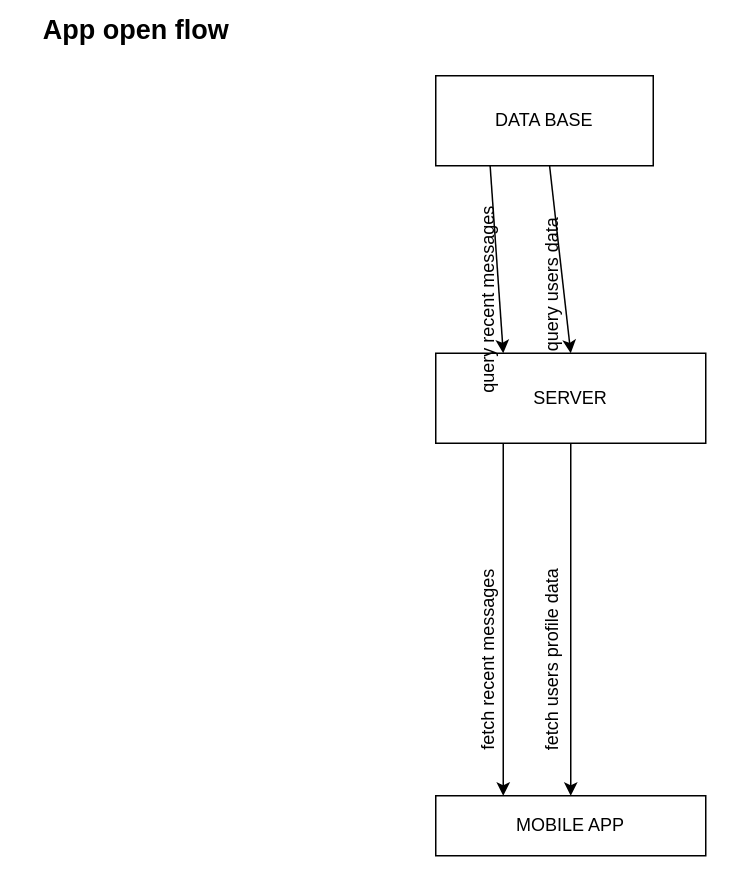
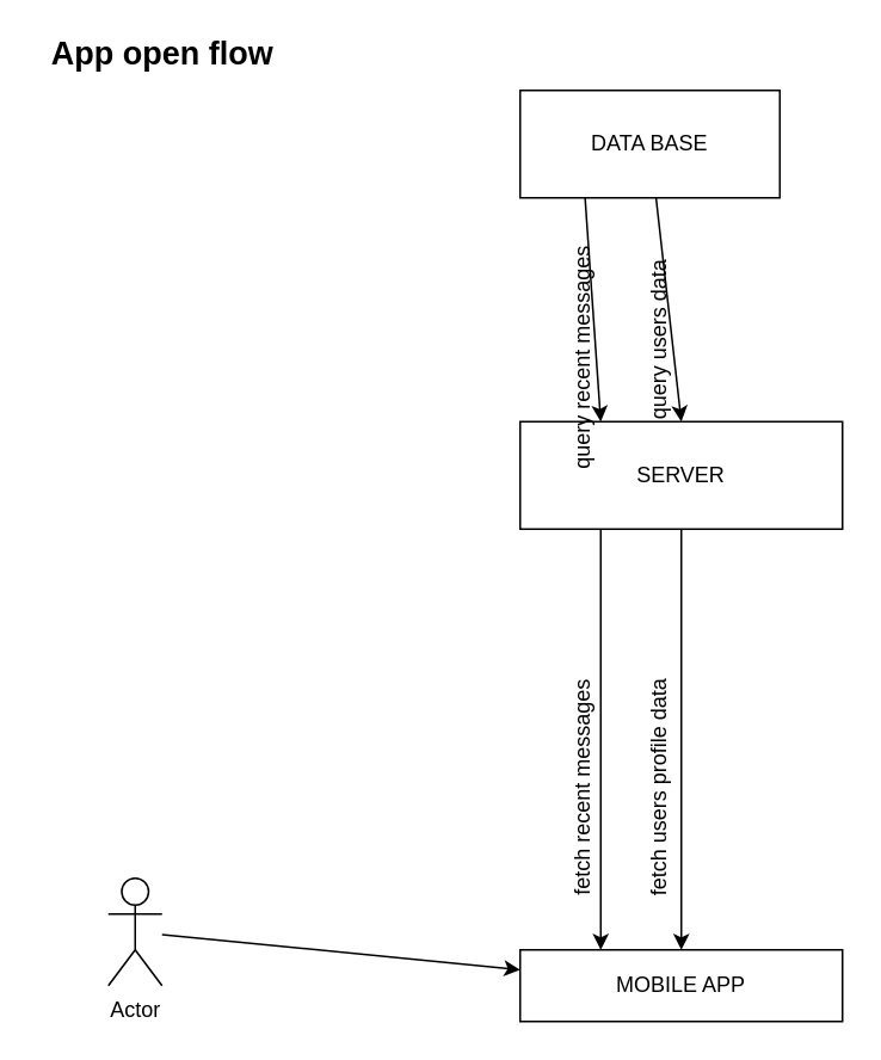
  <mxCell id="0" />
  <mxCell id="1" parent="0" />
  <mxCell id="2" style="edgeStyle=none;rounded=0;orthogonalLoop=1;jettySize=auto;html=1;startArrow=none;startFill=0;entryX=0.5;entryY=0;entryDx=0;entryDy=0;" edge="1" parent="1" source="4" target="6"><mxGeometry relative="1" as="geometry"><mxPoint x="380" y="270" as="targetPoint" /></mxGeometry></mxCell>
  <mxCell id="3" style="edgeStyle=none;rounded=0;orthogonalLoop=1;jettySize=auto;html=1;exitX=0.25;exitY=1;exitDx=0;exitDy=0;entryX=0.25;entryY=0;entryDx=0;entryDy=0;startArrow=none;startFill=0;endArrow=classic;endFill=1;" edge="1" parent="1" source="4" target="6"><mxGeometry relative="1" as="geometry" /></mxCell>
  <mxCell id="4" value="DATA BASE" style="rounded=0;whiteSpace=wrap;html=1;" vertex="1" parent="1"><mxGeometry x="290" y="50" width="145" height="60" as="geometry" /></mxCell>
  <mxCell id="5" style="edgeStyle=none;rounded=0;orthogonalLoop=1;jettySize=auto;html=1;exitX=0.25;exitY=1;exitDx=0;exitDy=0;entryX=0.25;entryY=0;entryDx=0;entryDy=0;startArrow=none;startFill=0;endArrow=classic;endFill=1;" edge="1" parent="1" source="6" target="8"><mxGeometry relative="1" as="geometry" /></mxCell>
  <mxCell id="6" value="SERVER" style="rounded=0;whiteSpace=wrap;html=1;" vertex="1" parent="1"><mxGeometry x="290" y="235" width="180" height="60" as="geometry" /></mxCell>
  <mxCell id="7" value="" style="edgeStyle=none;rounded=0;orthogonalLoop=1;jettySize=auto;html=1;startArrow=classic;startFill=1;endArrow=none;endFill=0;" edge="1" parent="1" source="8" target="6"><mxGeometry relative="1" as="geometry"><Array as="points" /></mxGeometry></mxCell>
  <mxCell id="8" value="MOBILE APP" style="rounded=0;whiteSpace=wrap;html=1;" vertex="1" parent="1"><mxGeometry x="290" y="530" width="180" height="40" as="geometry" /></mxCell>
+ <mxCell id="9" value="" style="edgeStyle=none;rounded=0;orthogonalLoop=1;jettySize=auto;html=1;" edge="1" parent="1" source="10" target="8"><mxGeometry relative="1" as="geometry" /></mxCell>
+ <mxCell id="10" value="Actor" style="shape=umlActor;verticalLabelPosition=bottom;verticalAlign=top;html=1;outlineConnect=0;" vertex="1" parent="1"><mxGeometry x="60" y="490" width="30" height="60" as="geometry" /></mxCell>
  <mxCell id="11" value="query users data" style="text;html=1;align=center;verticalAlign=middle;resizable=0;points=[];autosize=1;strokeColor=none;fillColor=none;rotation=270;" vertex="1" parent="1"><mxGeometry x="318" y="180" width="100" height="20" as="geometry" /></mxCell>
  <mxCell id="12" value="fetch users profile data" style="text;html=1;align=center;verticalAlign=middle;resizable=0;points=[];autosize=1;strokeColor=none;fillColor=none;rotation=270;" vertex="1" parent="1"><mxGeometry x="298" y="430" width="140" height="20" as="geometry" /></mxCell>
  <mxCell id="13" style="edgeStyle=none;rounded=0;orthogonalLoop=1;jettySize=auto;html=1;exitX=1;exitY=0.5;exitDx=0;exitDy=0;startArrow=none;startFill=0;endArrow=classic;endFill=1;" edge="1" parent="1" source="6" target="6"><mxGeometry relative="1" as="geometry" /></mxCell>
  <mxCell id="14" style="edgeStyle=none;rounded=0;orthogonalLoop=1;jettySize=auto;html=1;exitX=0;exitY=0;exitDx=0;exitDy=0;startArrow=none;startFill=0;endArrow=classic;endFill=1;" edge="1" parent="1" source="6" target="6"><mxGeometry relative="1" as="geometry" /></mxCell>
  <mxCell id="15" value="fetch recent messages" style="text;html=1;align=center;verticalAlign=middle;resizable=0;points=[];autosize=1;strokeColor=none;fillColor=none;rotation=270;" vertex="1" parent="1"><mxGeometry x="255" y="430" width="140" height="20" as="geometry" /></mxCell>
  <mxCell id="16" value="query recent messages" style="text;html=1;align=center;verticalAlign=middle;resizable=0;points=[];autosize=1;strokeColor=none;fillColor=none;rotation=270;" vertex="1" parent="1"><mxGeometry x="255" y="190" width="140" height="20" as="geometry" /></mxCell>
- <mxCell id="17" value="&lt;b&gt;&lt;font style=&quot;font-size: 18px&quot;&gt;App open flow&lt;/font&gt;&lt;/b&gt;" style="text;html=1;align=center;verticalAlign=middle;resizable=0;points=[];autosize=1;strokeColor=none;fillColor=none;" vertex="1" parent="1"><mxGeometry x="20" y="10" width="140" height="20" as="geometry" /></mxCell>
+ <mxCell id="17" value="&lt;b&gt;&lt;font style=&quot;font-size: 18px&quot;&gt;App open flow&lt;/font&gt;&lt;/b&gt;" style="text;html=1;align=center;verticalAlign=middle;resizable=0;points=[];autosize=1;strokeColor=none;fillColor=none;" vertex="1" parent="1"><mxGeometry x="20" y="20" width="140" height="20" as="geometry" /></mxCell>
